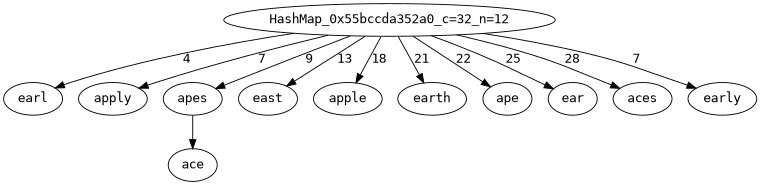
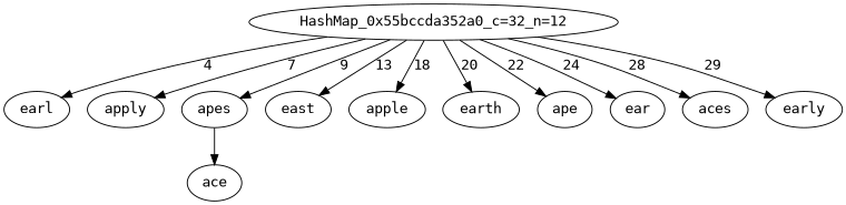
  digraph {
    fontname="DejaVu Sans Mono"
    node [fontname="DejaVu Sans Mono"]
    edge [fontname="DejaVu Sans Mono"]
    "HashMap_0x55bccda352a0_c=32_n=12"
    earl
    apply
    apes
    east
    apple
    earth
    ape
    ear
    aces
    early
    ace
    "HashMap_0x55bccda352a0_c=32_n=12" -> earl [label=4]
    "HashMap_0x55bccda352a0_c=32_n=12" -> apply [label=7]
    "HashMap_0x55bccda352a0_c=32_n=12" -> apes [label=9]
    "HashMap_0x55bccda352a0_c=32_n=12" -> east [label=13]
    "HashMap_0x55bccda352a0_c=32_n=12" -> apple [label=18]
-   "HashMap_0x55bccda352a0_c=32_n=12" -> earth [label=21]
+   "HashMap_0x55bccda352a0_c=32_n=12" -> earth [label=20]
    "HashMap_0x55bccda352a0_c=32_n=12" -> ape [label=22]
-   "HashMap_0x55bccda352a0_c=32_n=12" -> ear [label=25]
+   "HashMap_0x55bccda352a0_c=32_n=12" -> ear [label=24]
    "HashMap_0x55bccda352a0_c=32_n=12" -> aces [label=28]
-   "HashMap_0x55bccda352a0_c=32_n=12" -> early [label=7]
+   "HashMap_0x55bccda352a0_c=32_n=12" -> early [label=29]
    apes -> ace
  }
